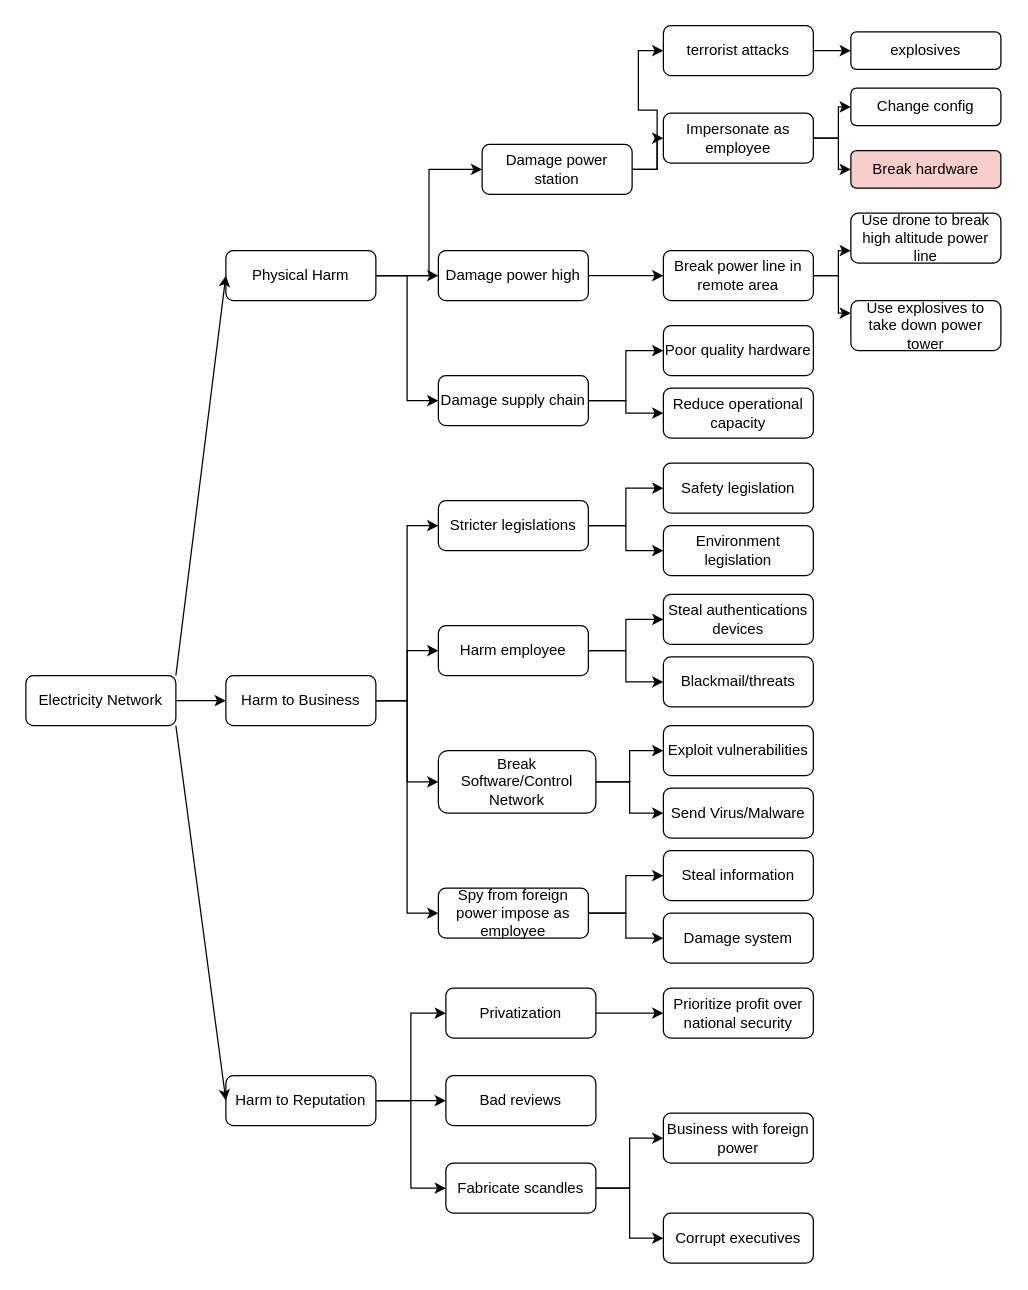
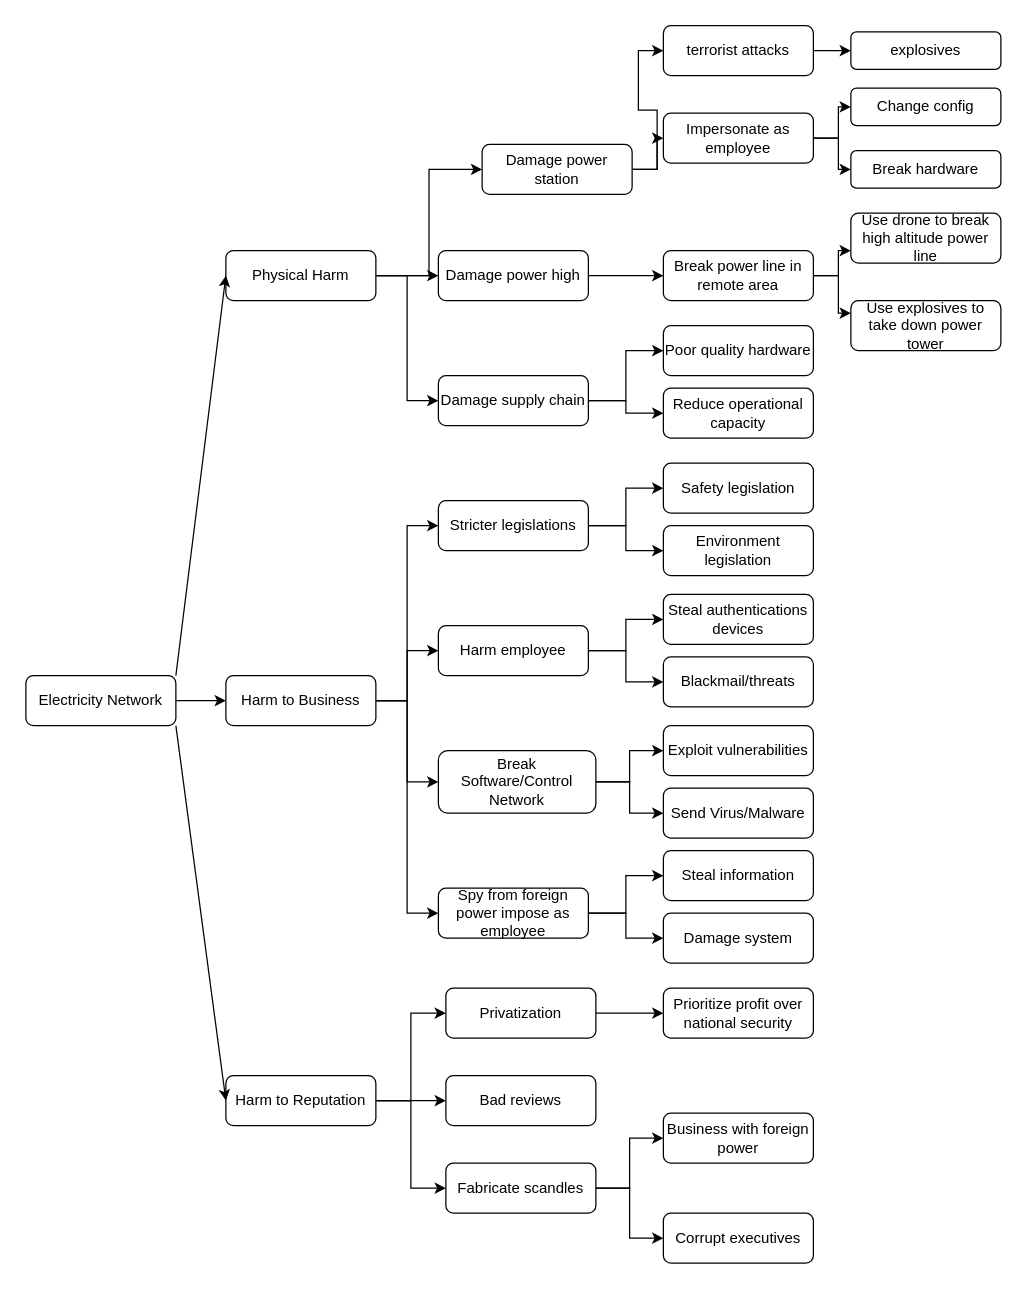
  <mxCell id="0" />
  <mxCell id="1" parent="0" />
  <mxCell id="2" value="Electricity Network" style="rounded=1;whiteSpace=wrap;html=1;fontSize=12;glass=0;strokeWidth=1;shadow=0;" parent="1" vertex="1"><mxGeometry x="20" y="540" width="120" height="40" as="geometry" /></mxCell>
  <mxCell id="3" style="edgeStyle=orthogonalEdgeStyle;rounded=0;orthogonalLoop=1;jettySize=auto;html=1;entryX=0;entryY=0.5;entryDx=0;entryDy=0;" edge="1" parent="1" source="6" target="39"><mxGeometry relative="1" as="geometry" /></mxCell>
  <mxCell id="4" style="edgeStyle=orthogonalEdgeStyle;rounded=0;orthogonalLoop=1;jettySize=auto;html=1;" edge="1" parent="1" source="6" target="41"><mxGeometry relative="1" as="geometry" /></mxCell>
  <mxCell id="5" style="edgeStyle=orthogonalEdgeStyle;rounded=0;orthogonalLoop=1;jettySize=auto;html=1;entryX=0;entryY=0.5;entryDx=0;entryDy=0;" edge="1" parent="1" source="6" target="9"><mxGeometry relative="1" as="geometry" /></mxCell>
  <mxCell id="6" value="Physical Harm" style="rounded=1;whiteSpace=wrap;html=1;fontSize=12;glass=0;strokeWidth=1;shadow=0;" parent="1" vertex="1"><mxGeometry x="180" y="200" width="120" height="40" as="geometry" /></mxCell>
  <mxCell id="7" value="" style="edgeStyle=orthogonalEdgeStyle;rounded=0;orthogonalLoop=1;jettySize=auto;html=1;" edge="1" parent="1" source="9" target="11"><mxGeometry relative="1" as="geometry" /></mxCell>
  <mxCell id="8" value="" style="edgeStyle=orthogonalEdgeStyle;rounded=0;orthogonalLoop=1;jettySize=auto;html=1;" edge="1" parent="1" source="9" target="10"><mxGeometry relative="1" as="geometry" /></mxCell>
  <mxCell id="9" value="Damage supply chain" style="rounded=1;whiteSpace=wrap;html=1;fontSize=12;glass=0;strokeWidth=1;shadow=0;" vertex="1" parent="1"><mxGeometry x="350" y="300" width="120" height="40" as="geometry" /></mxCell>
  <mxCell id="10" value="Reduce operational capacity" style="rounded=1;whiteSpace=wrap;html=1;fontSize=12;glass=0;strokeWidth=1;shadow=0;" vertex="1" parent="1"><mxGeometry x="530" y="310" width="120" height="40" as="geometry" /></mxCell>
  <mxCell id="11" value="Poor quality hardware" style="rounded=1;whiteSpace=wrap;html=1;fontSize=12;glass=0;strokeWidth=1;shadow=0;" vertex="1" parent="1"><mxGeometry x="530" y="260" width="120" height="40" as="geometry" /></mxCell>
  <mxCell id="12" style="edgeStyle=orthogonalEdgeStyle;rounded=0;orthogonalLoop=1;jettySize=auto;html=1;" edge="1" parent="1" source="16" target="49"><mxGeometry relative="1" as="geometry" /></mxCell>
  <mxCell id="13" style="edgeStyle=orthogonalEdgeStyle;rounded=0;orthogonalLoop=1;jettySize=auto;html=1;entryX=0;entryY=0.5;entryDx=0;entryDy=0;" edge="1" parent="1" source="16" target="44"><mxGeometry relative="1" as="geometry" /></mxCell>
  <mxCell id="14" style="edgeStyle=orthogonalEdgeStyle;rounded=0;orthogonalLoop=1;jettySize=auto;html=1;entryX=0;entryY=0.5;entryDx=0;entryDy=0;" edge="1" parent="1" source="16" target="67"><mxGeometry relative="1" as="geometry" /></mxCell>
  <mxCell id="15" style="edgeStyle=orthogonalEdgeStyle;rounded=0;orthogonalLoop=1;jettySize=auto;html=1;entryX=0;entryY=0.5;entryDx=0;entryDy=0;" edge="1" parent="1" source="16" target="19"><mxGeometry relative="1" as="geometry" /></mxCell>
  <mxCell id="16" value="Harm to Business" style="rounded=1;whiteSpace=wrap;html=1;fontSize=12;glass=0;strokeWidth=1;shadow=0;" vertex="1" parent="1"><mxGeometry x="180" y="540" width="120" height="40" as="geometry" /></mxCell>
  <mxCell id="17" value="" style="edgeStyle=orthogonalEdgeStyle;rounded=0;orthogonalLoop=1;jettySize=auto;html=1;" edge="1" parent="1" source="19" target="20"><mxGeometry relative="1" as="geometry" /></mxCell>
  <mxCell id="18" style="edgeStyle=orthogonalEdgeStyle;rounded=0;orthogonalLoop=1;jettySize=auto;html=1;entryX=0;entryY=0.5;entryDx=0;entryDy=0;" edge="1" parent="1" source="19" target="70"><mxGeometry relative="1" as="geometry" /></mxCell>
  <mxCell id="19" value="Spy from foreign power impose as employee" style="rounded=1;whiteSpace=wrap;html=1;fontSize=12;glass=0;strokeWidth=1;shadow=0;" vertex="1" parent="1"><mxGeometry x="350" y="710" width="120" height="40" as="geometry" /></mxCell>
  <mxCell id="20" value="Steal information" style="rounded=1;whiteSpace=wrap;html=1;fontSize=12;glass=0;strokeWidth=1;shadow=0;" vertex="1" parent="1"><mxGeometry x="530" y="680" width="120" height="40" as="geometry" /></mxCell>
  <mxCell id="21" style="edgeStyle=orthogonalEdgeStyle;rounded=0;orthogonalLoop=1;jettySize=auto;html=1;entryX=0;entryY=0.5;entryDx=0;entryDy=0;" edge="1" parent="1" source="24" target="33"><mxGeometry relative="1" as="geometry" /></mxCell>
  <mxCell id="22" style="edgeStyle=orthogonalEdgeStyle;rounded=0;orthogonalLoop=1;jettySize=auto;html=1;entryX=0;entryY=0.5;entryDx=0;entryDy=0;" edge="1" parent="1" source="24" target="26"><mxGeometry relative="1" as="geometry" /></mxCell>
  <mxCell id="23" style="edgeStyle=orthogonalEdgeStyle;rounded=0;orthogonalLoop=1;jettySize=auto;html=1;entryX=0;entryY=0.5;entryDx=0;entryDy=0;" edge="1" parent="1" source="24" target="30"><mxGeometry relative="1" as="geometry" /></mxCell>
  <mxCell id="24" value="Harm to Reputation" style="rounded=1;whiteSpace=wrap;html=1;fontSize=12;glass=0;strokeWidth=1;shadow=0;" vertex="1" parent="1"><mxGeometry x="180" y="860" width="120" height="40" as="geometry" /></mxCell>
  <mxCell id="25" value="" style="edgeStyle=orthogonalEdgeStyle;rounded=0;orthogonalLoop=1;jettySize=auto;html=1;" edge="1" parent="1" source="26" target="27"><mxGeometry relative="1" as="geometry" /></mxCell>
  <mxCell id="26" value="Privatization" style="rounded=1;whiteSpace=wrap;html=1;fontSize=12;glass=0;strokeWidth=1;shadow=0;" vertex="1" parent="1"><mxGeometry x="356" y="790" width="120" height="40" as="geometry" /></mxCell>
  <mxCell id="27" value="Prioritize profit over national security" style="rounded=1;whiteSpace=wrap;html=1;fontSize=12;glass=0;strokeWidth=1;shadow=0;" vertex="1" parent="1"><mxGeometry x="530" y="790" width="120" height="40" as="geometry" /></mxCell>
  <mxCell id="28" value="" style="edgeStyle=orthogonalEdgeStyle;rounded=0;orthogonalLoop=1;jettySize=auto;html=1;" edge="1" parent="1" source="30" target="32"><mxGeometry relative="1" as="geometry" /></mxCell>
  <mxCell id="29" value="" style="edgeStyle=orthogonalEdgeStyle;rounded=0;orthogonalLoop=1;jettySize=auto;html=1;" edge="1" parent="1" source="30" target="31"><mxGeometry relative="1" as="geometry" /></mxCell>
  <mxCell id="30" value="Fabricate scandles" style="rounded=1;whiteSpace=wrap;html=1;fontSize=12;glass=0;strokeWidth=1;shadow=0;" vertex="1" parent="1"><mxGeometry x="356" y="930" width="120" height="40" as="geometry" /></mxCell>
  <mxCell id="31" value="Corrupt executives" style="rounded=1;whiteSpace=wrap;html=1;fontSize=12;glass=0;strokeWidth=1;shadow=0;" vertex="1" parent="1"><mxGeometry x="530" y="970" width="120" height="40" as="geometry" /></mxCell>
  <mxCell id="32" value="Business with foreign power" style="rounded=1;whiteSpace=wrap;html=1;fontSize=12;glass=0;strokeWidth=1;shadow=0;" vertex="1" parent="1"><mxGeometry x="530" y="890" width="120" height="40" as="geometry" /></mxCell>
  <mxCell id="33" value="Bad reviews" style="rounded=1;whiteSpace=wrap;html=1;fontSize=12;glass=0;strokeWidth=1;shadow=0;" vertex="1" parent="1"><mxGeometry x="356" y="860" width="120" height="40" as="geometry" /></mxCell>
  <mxCell id="34" value="" style="endArrow=classic;html=1;exitX=1;exitY=1;exitDx=0;exitDy=0;entryX=0;entryY=0.5;entryDx=0;entryDy=0;" edge="1" parent="1" source="2" target="24"><mxGeometry width="50" height="50" relative="1" as="geometry"><mxPoint x="350" y="570" as="sourcePoint" /><mxPoint x="400" y="520" as="targetPoint" /></mxGeometry></mxCell>
  <mxCell id="35" value="" style="endArrow=classic;html=1;entryX=0;entryY=0.5;entryDx=0;entryDy=0;exitX=1;exitY=0.5;exitDx=0;exitDy=0;" edge="1" parent="1" source="2" target="16"><mxGeometry width="50" height="50" relative="1" as="geometry"><mxPoint x="120" y="510" as="sourcePoint" /><mxPoint x="170" y="460" as="targetPoint" /></mxGeometry></mxCell>
  <mxCell id="36" value="" style="endArrow=classic;html=1;entryX=0;entryY=0.5;entryDx=0;entryDy=0;exitX=1;exitY=0;exitDx=0;exitDy=0;" edge="1" parent="1" source="2" target="6"><mxGeometry width="50" height="50" relative="1" as="geometry"><mxPoint x="140" y="420" as="sourcePoint" /><mxPoint x="190" y="370" as="targetPoint" /></mxGeometry></mxCell>
  <mxCell id="37" style="edgeStyle=orthogonalEdgeStyle;rounded=0;orthogonalLoop=1;jettySize=auto;html=1;entryX=0;entryY=0.5;entryDx=0;entryDy=0;" edge="1" parent="1" source="39" target="62"><mxGeometry relative="1" as="geometry" /></mxCell>
  <mxCell id="38" style="edgeStyle=orthogonalEdgeStyle;rounded=0;orthogonalLoop=1;jettySize=auto;html=1;entryX=0;entryY=0.5;entryDx=0;entryDy=0;" edge="1" parent="1" source="39" target="54"><mxGeometry relative="1" as="geometry" /></mxCell>
  <mxCell id="39" value="Damage power station" style="rounded=1;whiteSpace=wrap;html=1;fontSize=12;glass=0;strokeWidth=1;shadow=0;" vertex="1" parent="1"><mxGeometry x="385" y="115" width="120" height="40" as="geometry" /></mxCell>
  <mxCell id="40" style="edgeStyle=orthogonalEdgeStyle;rounded=0;orthogonalLoop=1;jettySize=auto;html=1;entryX=0;entryY=0.5;entryDx=0;entryDy=0;" edge="1" parent="1" source="41" target="58"><mxGeometry relative="1" as="geometry" /></mxCell>
  <mxCell id="41" value="Damage power high" style="rounded=1;whiteSpace=wrap;html=1;fontSize=12;glass=0;strokeWidth=1;shadow=0;" vertex="1" parent="1"><mxGeometry x="350" y="200" width="120" height="40" as="geometry" /></mxCell>
  <mxCell id="42" style="edgeStyle=orthogonalEdgeStyle;rounded=0;orthogonalLoop=1;jettySize=auto;html=1;entryX=0;entryY=0.5;entryDx=0;entryDy=0;" edge="1" parent="1" source="44" target="45"><mxGeometry relative="1" as="geometry" /></mxCell>
  <mxCell id="43" style="edgeStyle=orthogonalEdgeStyle;rounded=0;orthogonalLoop=1;jettySize=auto;html=1;entryX=0;entryY=0.5;entryDx=0;entryDy=0;" edge="1" parent="1" source="44" target="46"><mxGeometry relative="1" as="geometry" /></mxCell>
  <mxCell id="44" value="Break Software/Control Network" style="rounded=1;whiteSpace=wrap;html=1;fontSize=12;glass=0;strokeWidth=1;shadow=0;" vertex="1" parent="1"><mxGeometry x="350" y="600" width="126" height="50" as="geometry" /></mxCell>
  <mxCell id="45" value="Exploit vulnerabilities" style="rounded=1;whiteSpace=wrap;html=1;" vertex="1" parent="1"><mxGeometry x="530" y="580" width="120" height="40" as="geometry" /></mxCell>
  <mxCell id="46" value="Send Virus/Malware" style="rounded=1;whiteSpace=wrap;html=1;" vertex="1" parent="1"><mxGeometry x="530" y="630" width="120" height="40" as="geometry" /></mxCell>
  <mxCell id="47" style="edgeStyle=orthogonalEdgeStyle;rounded=0;orthogonalLoop=1;jettySize=auto;html=1;entryX=0;entryY=0.5;entryDx=0;entryDy=0;" edge="1" parent="1" source="49" target="50"><mxGeometry relative="1" as="geometry" /></mxCell>
  <mxCell id="48" style="edgeStyle=orthogonalEdgeStyle;rounded=0;orthogonalLoop=1;jettySize=auto;html=1;entryX=0;entryY=0.5;entryDx=0;entryDy=0;" edge="1" parent="1" source="49" target="51"><mxGeometry relative="1" as="geometry" /></mxCell>
  <mxCell id="49" value="Harm employee" style="rounded=1;whiteSpace=wrap;html=1;" vertex="1" parent="1"><mxGeometry x="350" y="500" width="120" height="40" as="geometry" /></mxCell>
  <mxCell id="50" value="Steal authentications devices" style="rounded=1;whiteSpace=wrap;html=1;" vertex="1" parent="1"><mxGeometry x="530" y="475" width="120" height="40" as="geometry" /></mxCell>
  <mxCell id="51" value="Blackmail/threats" style="rounded=1;whiteSpace=wrap;html=1;" vertex="1" parent="1"><mxGeometry x="530" y="525" width="120" height="40" as="geometry" /></mxCell>
  <mxCell id="52" value="" style="edgeStyle=orthogonalEdgeStyle;rounded=0;orthogonalLoop=1;jettySize=auto;html=1;" edge="1" parent="1" source="54" target="55"><mxGeometry relative="1" as="geometry" /></mxCell>
  <mxCell id="53" style="edgeStyle=orthogonalEdgeStyle;rounded=0;orthogonalLoop=1;jettySize=auto;html=1;entryX=0;entryY=0.5;entryDx=0;entryDy=0;" edge="1" parent="1" source="54" target="64"><mxGeometry relative="1" as="geometry" /></mxCell>
  <mxCell id="54" value="Impersonate as employee" style="rounded=1;whiteSpace=wrap;html=1;" vertex="1" parent="1"><mxGeometry x="530" y="90" width="120" height="40" as="geometry" /></mxCell>
- <mxCell id="55" value="Break hardware" style="rounded=1;whiteSpace=wrap;html=1;fillColor=#f8cecc;" vertex="1" parent="1"><mxGeometry x="680" y="120" width="120" height="30" as="geometry" /></mxCell>
+ <mxCell id="55" value="Break hardware" style="rounded=1;whiteSpace=wrap;html=1;" vertex="1" parent="1"><mxGeometry x="680" y="120" width="120" height="30" as="geometry" /></mxCell>
  <mxCell id="56" style="edgeStyle=orthogonalEdgeStyle;rounded=0;orthogonalLoop=1;jettySize=auto;html=1;entryX=0;entryY=0.75;entryDx=0;entryDy=0;" edge="1" parent="1" source="58" target="59"><mxGeometry relative="1" as="geometry" /></mxCell>
  <mxCell id="57" style="edgeStyle=orthogonalEdgeStyle;rounded=0;orthogonalLoop=1;jettySize=auto;html=1;entryX=0;entryY=0.25;entryDx=0;entryDy=0;" edge="1" parent="1" source="58" target="60"><mxGeometry relative="1" as="geometry" /></mxCell>
  <mxCell id="58" value="Break power line in remote area" style="rounded=1;whiteSpace=wrap;html=1;" vertex="1" parent="1"><mxGeometry x="530" y="200" width="120" height="40" as="geometry" /></mxCell>
  <mxCell id="59" value="Use drone to break high altitude power line " style="rounded=1;whiteSpace=wrap;html=1;" vertex="1" parent="1"><mxGeometry x="680" y="170" width="120" height="40" as="geometry" /></mxCell>
  <mxCell id="60" value="Use explosives to take down power tower" style="rounded=1;whiteSpace=wrap;html=1;" vertex="1" parent="1"><mxGeometry x="680" y="240" width="120" height="40" as="geometry" /></mxCell>
  <mxCell id="61" value="" style="edgeStyle=orthogonalEdgeStyle;rounded=0;orthogonalLoop=1;jettySize=auto;html=1;" edge="1" parent="1" source="62" target="63"><mxGeometry relative="1" as="geometry" /></mxCell>
  <mxCell id="62" value="terrorist attacks" style="rounded=1;whiteSpace=wrap;html=1;" vertex="1" parent="1"><mxGeometry x="530" y="20" width="120" height="40" as="geometry" /></mxCell>
  <mxCell id="63" value="explosives" style="rounded=1;whiteSpace=wrap;html=1;" vertex="1" parent="1"><mxGeometry x="680" y="25" width="120" height="30" as="geometry" /></mxCell>
  <mxCell id="64" value="Change config" style="rounded=1;whiteSpace=wrap;html=1;" vertex="1" parent="1"><mxGeometry x="680" y="70" width="120" height="30" as="geometry" /></mxCell>
  <mxCell id="65" value="" style="edgeStyle=orthogonalEdgeStyle;rounded=0;orthogonalLoop=1;jettySize=auto;html=1;" edge="1" parent="1" source="67" target="68"><mxGeometry relative="1" as="geometry" /></mxCell>
  <mxCell id="66" style="edgeStyle=orthogonalEdgeStyle;rounded=0;orthogonalLoop=1;jettySize=auto;html=1;entryX=0;entryY=0.5;entryDx=0;entryDy=0;" edge="1" parent="1" source="67" target="69"><mxGeometry relative="1" as="geometry" /></mxCell>
  <mxCell id="67" value="Stricter legislations" style="rounded=1;whiteSpace=wrap;html=1;" vertex="1" parent="1"><mxGeometry x="350" y="400" width="120" height="40" as="geometry" /></mxCell>
  <mxCell id="68" value="Safety legislation" style="rounded=1;whiteSpace=wrap;html=1;" vertex="1" parent="1"><mxGeometry x="530" y="370" width="120" height="40" as="geometry" /></mxCell>
  <mxCell id="69" value="Environment legislation" style="rounded=1;whiteSpace=wrap;html=1;" vertex="1" parent="1"><mxGeometry x="530" y="420" width="120" height="40" as="geometry" /></mxCell>
  <mxCell id="70" value="Damage system" style="rounded=1;whiteSpace=wrap;html=1;fontSize=12;glass=0;strokeWidth=1;shadow=0;" vertex="1" parent="1"><mxGeometry x="530" y="730" width="120" height="40" as="geometry" /></mxCell>
